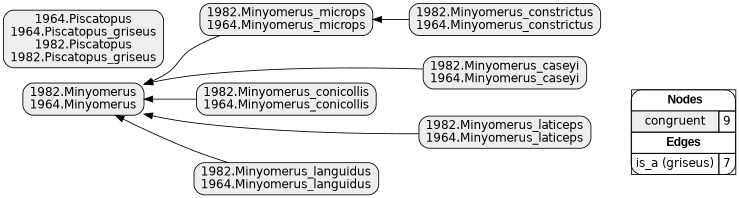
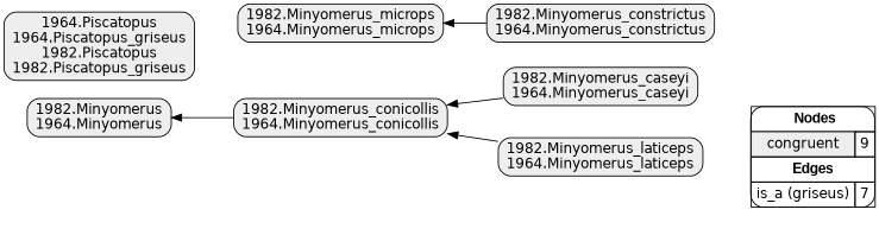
  digraph {
    rankdir=RL
    node [fillcolor="#EEEEEE" fontname=helvetica shape=box style="filled,rounded"]
    edge [arrowhead=normal color="#000000" constraint=true penwidth=1 style=solid]
    n1 [fillcolor=white label=<   <TABLE BORDER="0" CELLBORDER="1" CELLSPACING="0" CELLPADDING="4">  <TR> <TD COLSPAN="2"><font face="Arial Black"> Nodes</font></TD> </TR>  <TR>   <TD bgcolor="#EEEEEE" fontname="helvetica">congruent</TD>   <TD>9</TD>   </TR>  <TR> <TD COLSPAN="2"><font face = "Arial Black"> Edges </font></TD> </TR>  <TR>   <TD><font color ="#000000">is_a (griseus)</font></TD><TD>7</TD> </TR> </TABLE>   > margin=0]
    "1982.Minyomerus_caseyi\n1964.Minyomerus_caseyi"
    "1982.Minyomerus\n1964.Minyomerus"
    "1982.Minyomerus_constrictus\n1964.Minyomerus_constrictus"
    "1982.Minyomerus_microps\n1964.Minyomerus_microps"
    "1982.Minyomerus_conicollis\n1964.Minyomerus_conicollis"
    "1964.Piscatopus\n1964.Piscatopus_griseus\n1982.Piscatopus\n1982.Piscatopus_griseus"
    "1982.Minyomerus_laticeps\n1964.Minyomerus_laticeps"
-   "1982.Minyomerus_languidus\n1964.Minyomerus_languidus"
    subgraph sub_1 {
      rank=source
      n1
    }
-   "1982.Minyomerus_caseyi\n1964.Minyomerus_caseyi" -> "1982.Minyomerus\n1964.Minyomerus"
+   "1982.Minyomerus_caseyi\n1964.Minyomerus_caseyi" -> "1982.Minyomerus_conicollis\n1964.Minyomerus_conicollis"
    "1982.Minyomerus_constrictus\n1964.Minyomerus_constrictus" -> "1982.Minyomerus_microps\n1964.Minyomerus_microps"
-   "1982.Minyomerus_microps\n1964.Minyomerus_microps" -> "1982.Minyomerus\n1964.Minyomerus"
    "1982.Minyomerus_conicollis\n1964.Minyomerus_conicollis" -> "1982.Minyomerus\n1964.Minyomerus"
-   "1982.Minyomerus_laticeps\n1964.Minyomerus_laticeps" -> "1982.Minyomerus\n1964.Minyomerus"
-   "1982.Minyomerus_languidus\n1964.Minyomerus_languidus" -> "1982.Minyomerus\n1964.Minyomerus"
+   "1982.Minyomerus_laticeps\n1964.Minyomerus_laticeps" -> "1982.Minyomerus_conicollis\n1964.Minyomerus_conicollis"
  }
